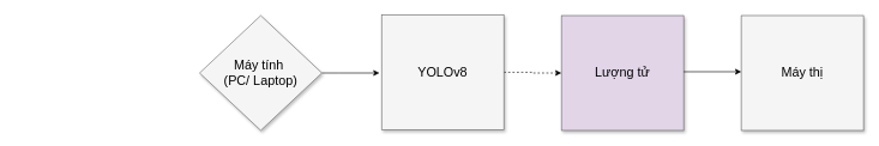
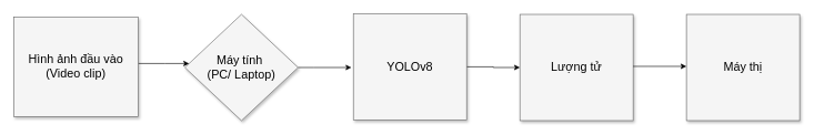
  <mxCell id="0" style=";html=1;" />
  <mxCell id="1" style=";html=1;" parent="0" />
  <mxCell id="2" style="edgeStyle=elbowEdgeStyle;rounded=0;html=1;startArrow=none;startFill=0;jettySize=auto;orthogonalLoop=1;fontSize=18;elbow=vertical;" parent="1" source="3" edge="1"><mxGeometry relative="1" as="geometry"><mxPoint x="527" y="101" as="targetPoint" /><Array as="points"><mxPoint x="470" y="101" /></Array></mxGeometry></mxCell>
  <mxCell id="3" value="Máy tính&amp;nbsp;&lt;div&gt;(PC/ Laptop)&lt;/div&gt;" style="rhombus;whiteSpace=wrap;html=1;shadow=1;fontSize=18;fillColor=#f5f5f5;strokeColor=#666666;" parent="1" vertex="1"><mxGeometry x="277" y="21" width="170" height="160" as="geometry" /></mxCell>
- <mxCell id="6" value="" style="edgeStyle=orthogonalEdgeStyle;rounded=0;orthogonalLoop=1;jettySize=auto;html=1;dashed=1;" edge="1" parent="1" source="7" target="8"><mxGeometry relative="1" as="geometry" /></mxCell>
+ <mxCell id="4" style="edgeStyle=elbowEdgeStyle;rounded=0;html=1;startArrow=none;startFill=0;jettySize=auto;orthogonalLoop=1;fontSize=18;elbow=vertical;" parent="1" source="5" target="3" edge="1"><mxGeometry relative="1" as="geometry"><Array as="points"><mxPoint x="247" y="95" /></Array></mxGeometry></mxCell>
+ <mxCell id="5" value="Hình ảnh đầu vào (Video clip)" style="whiteSpace=wrap;html=1;shadow=1;fontSize=18;fillColor=#f5f5f5;strokeColor=#666666;" parent="1" vertex="1"><mxGeometry x="20" y="25" width="187" height="150" as="geometry" /></mxCell>
+ <mxCell id="6" value="" style="edgeStyle=orthogonalEdgeStyle;rounded=0;orthogonalLoop=1;jettySize=auto;html=1;" edge="1" parent="1" source="7" target="8"><mxGeometry relative="1" as="geometry" /></mxCell>
  <mxCell id="7" value="YOLOv8" style="whiteSpace=wrap;html=1;shadow=1;fontSize=18;fillColor=#f5f5f5;strokeColor=#666666;" vertex="1" parent="1"><mxGeometry x="530" y="20" width="170" height="160" as="geometry" /></mxCell>
- <mxCell id="8" value="Lượng tử" style="whiteSpace=wrap;html=1;shadow=1;fontSize=18;fillColor=#e1d5e7;strokeColor=#666666;" vertex="1" parent="1"><mxGeometry x="780" y="21" width="170" height="160" as="geometry" /></mxCell>
+ <mxCell id="8" value="Lượng tử" style="whiteSpace=wrap;html=1;shadow=1;fontSize=18;fillColor=#f5f5f5;strokeColor=#666666;" vertex="1" parent="1"><mxGeometry x="780" y="21" width="170" height="160" as="geometry" /></mxCell>
  <mxCell id="9" value="Máy thị" style="whiteSpace=wrap;html=1;shadow=1;fontSize=18;fillColor=#f5f5f5;strokeColor=#666666;" vertex="1" parent="1"><mxGeometry x="1030" y="21" width="170" height="160" as="geometry" /></mxCell>
  <mxCell id="10" style="edgeStyle=elbowEdgeStyle;rounded=0;html=1;startArrow=none;startFill=0;jettySize=auto;orthogonalLoop=1;fontSize=18;elbow=vertical;" edge="1" parent="1"><mxGeometry relative="1" as="geometry"><mxPoint x="950" y="99.29" as="sourcePoint" /><mxPoint x="1030" y="99.29" as="targetPoint" /><Array as="points"><mxPoint x="973" y="99.29" /></Array></mxGeometry></mxCell>
